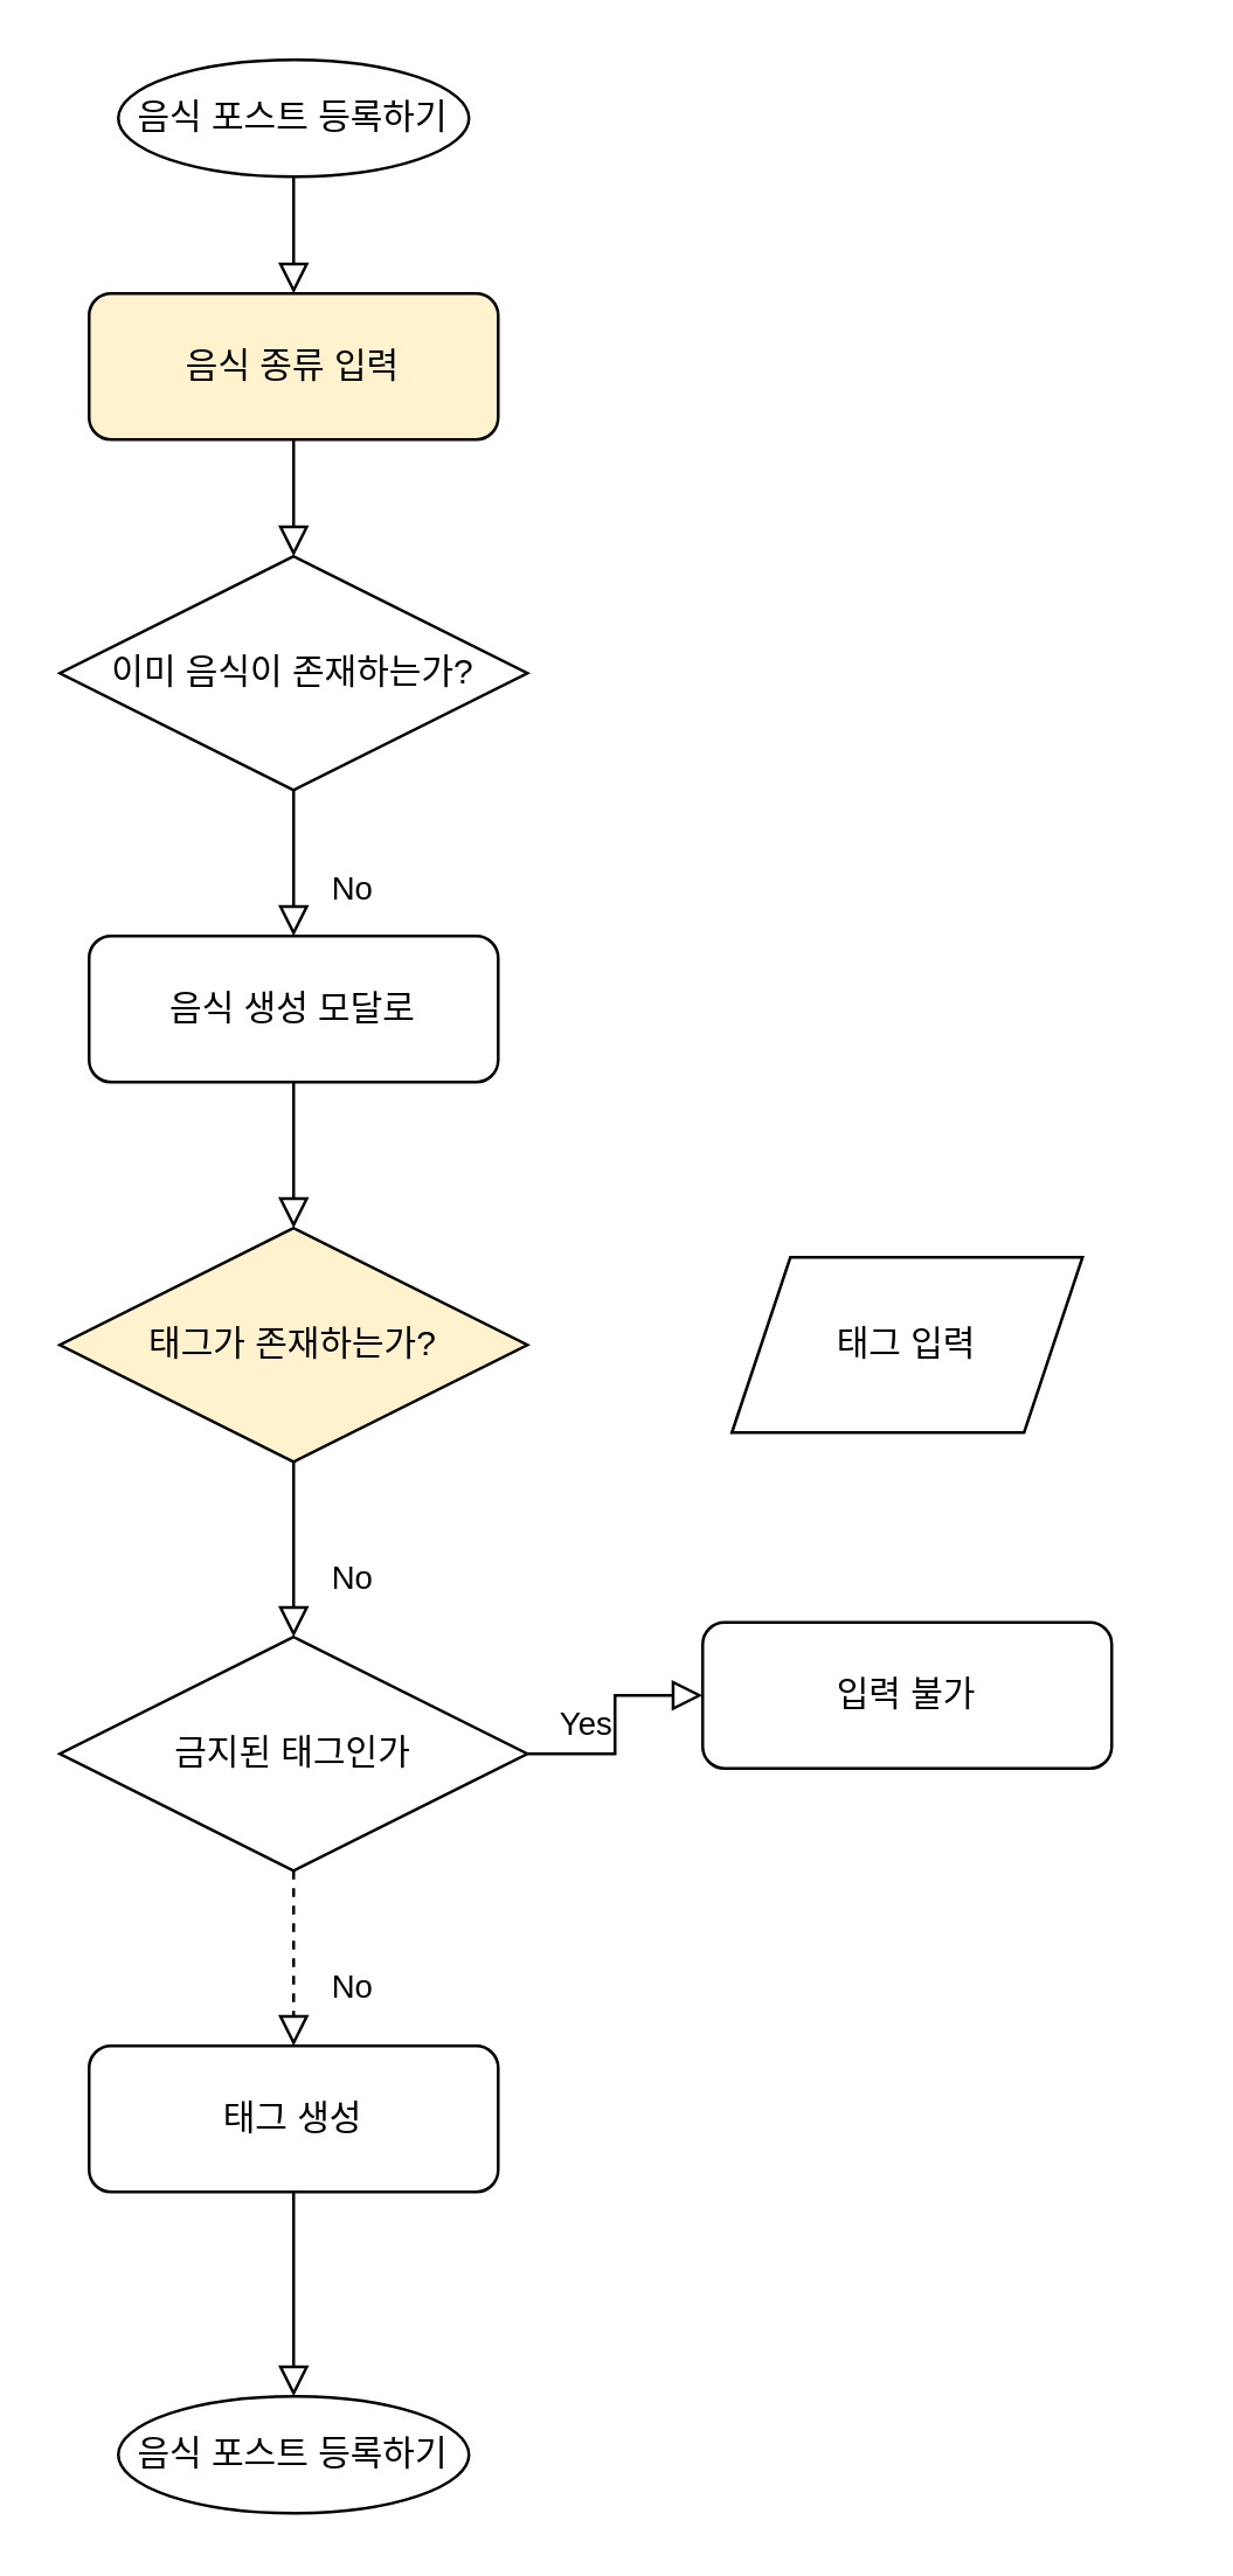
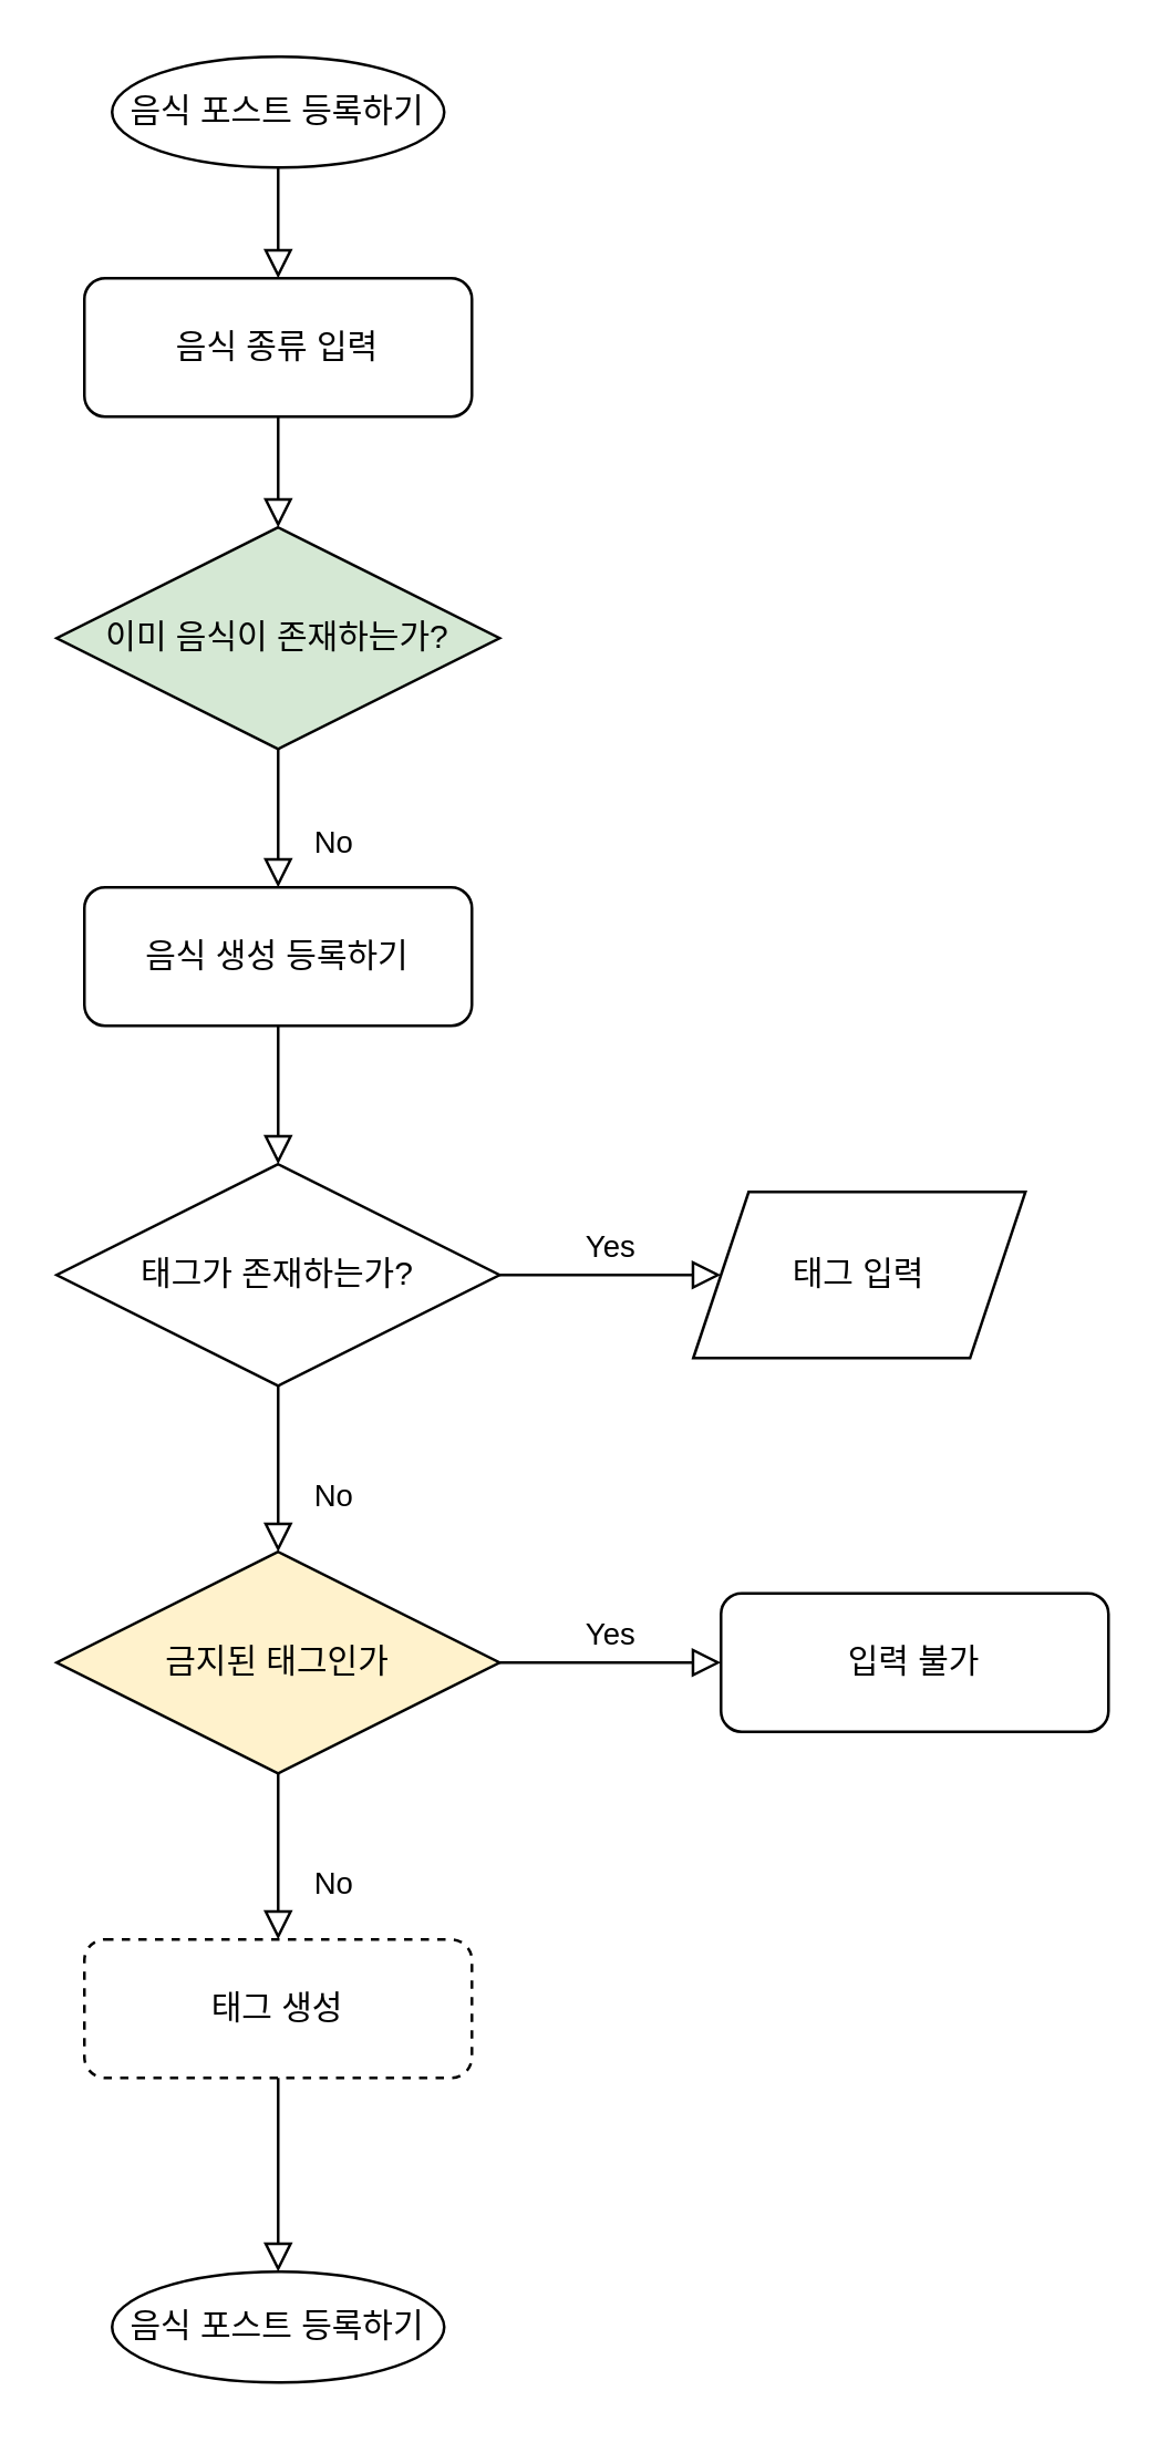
  <mxCell id="0" />
  <mxCell id="1" parent="0" />
  <mxCell id="2" value="음식 포스트 등록하기" style="ellipse;whiteSpace=wrap;html=1;" vertex="1" parent="1"><mxGeometry x="40" y="20" width="120" height="40" as="geometry" /></mxCell>
  <mxCell id="3" value="" style="rounded=0;html=1;jettySize=auto;orthogonalLoop=1;fontSize=11;endArrow=block;endFill=0;endSize=8;strokeWidth=1;shadow=0;labelBackgroundColor=none;edgeStyle=orthogonalEdgeStyle;exitX=0.5;exitY=1;exitDx=0;exitDy=0;" edge="1" parent="1" source="2"><mxGeometry relative="1" as="geometry"><mxPoint x="-250" y="110" as="sourcePoint" /><mxPoint x="100" y="100" as="targetPoint" /></mxGeometry></mxCell>
- <mxCell id="4" value="음식 종류 입력" style="rounded=1;whiteSpace=wrap;html=1;fillColor=#fff2cc;" vertex="1" parent="1"><mxGeometry x="30" y="100" width="140" height="50" as="geometry" /></mxCell>
+ <mxCell id="4" value="음식 종류 입력" style="rounded=1;whiteSpace=wrap;html=1;" vertex="1" parent="1"><mxGeometry x="30" y="100" width="140" height="50" as="geometry" /></mxCell>
  <mxCell id="5" value="" style="rounded=0;html=1;jettySize=auto;orthogonalLoop=1;fontSize=11;endArrow=block;endFill=0;endSize=8;strokeWidth=1;shadow=0;labelBackgroundColor=none;edgeStyle=orthogonalEdgeStyle;exitX=0.5;exitY=1;exitDx=0;exitDy=0;" edge="1" parent="1" source="4"><mxGeometry relative="1" as="geometry"><mxPoint x="110" y="70" as="sourcePoint" /><mxPoint x="100" y="190" as="targetPoint" /></mxGeometry></mxCell>
- <mxCell id="6" value="이미 음식이 존재하는가?" style="rhombus;whiteSpace=wrap;html=1;" vertex="1" parent="1"><mxGeometry x="20" y="190" width="160" height="80" as="geometry" /></mxCell>
- <mxCell id="7" value="음식 생성 모달로" style="rounded=1;whiteSpace=wrap;html=1;" vertex="1" parent="1"><mxGeometry x="30" y="320" width="140" height="50" as="geometry" /></mxCell>
+ <mxCell id="6" value="이미 음식이 존재하는가?" style="rhombus;whiteSpace=wrap;html=1;fillColor=#d5e8d4;" vertex="1" parent="1"><mxGeometry x="20" y="190" width="160" height="80" as="geometry" /></mxCell>
+ <mxCell id="7" value="음식 생성 등록하기" style="rounded=1;whiteSpace=wrap;html=1;" vertex="1" parent="1"><mxGeometry x="30" y="320" width="140" height="50" as="geometry" /></mxCell>
  <mxCell id="8" value="" style="rounded=0;html=1;jettySize=auto;orthogonalLoop=1;fontSize=11;endArrow=block;endFill=0;endSize=8;strokeWidth=1;shadow=0;labelBackgroundColor=none;edgeStyle=orthogonalEdgeStyle;exitX=0.5;exitY=1;exitDx=0;exitDy=0;" edge="1" parent="1" source="7"><mxGeometry relative="1" as="geometry"><mxPoint x="110" y="160" as="sourcePoint" /><mxPoint x="100" y="420" as="targetPoint" /></mxGeometry></mxCell>
- <mxCell id="9" value="태그가 존재하는가?" style="rhombus;whiteSpace=wrap;html=1;fillColor=#fff2cc;" vertex="1" parent="1"><mxGeometry x="20" y="420" width="160" height="80" as="geometry" /></mxCell>
+ <mxCell id="9" value="태그가 존재하는가?" style="rhombus;whiteSpace=wrap;html=1;" vertex="1" parent="1"><mxGeometry x="20" y="420" width="160" height="80" as="geometry" /></mxCell>
+ <mxCell id="10" value="Yes" style="edgeStyle=orthogonalEdgeStyle;rounded=0;html=1;jettySize=auto;orthogonalLoop=1;fontSize=11;endArrow=block;endFill=0;endSize=8;strokeWidth=1;shadow=0;labelBackgroundColor=none;exitX=1;exitY=0.5;exitDx=0;exitDy=0;entryX=0;entryY=0.5;entryDx=0;entryDy=0;" edge="1" parent="1" source="9" target="11"><mxGeometry y="10" relative="1" as="geometry"><mxPoint as="offset" /><mxPoint x="190" y="240" as="sourcePoint" /><mxPoint x="250" y="460" as="targetPoint" /></mxGeometry></mxCell>
  <mxCell id="11" value="태그 입력" style="shape=parallelogram;perimeter=parallelogramPerimeter;whiteSpace=wrap;html=1;fixedSize=1;" vertex="1" parent="1"><mxGeometry x="250" y="430" width="120" height="60" as="geometry" /></mxCell>
  <mxCell id="12" value="No" style="rounded=0;html=1;jettySize=auto;orthogonalLoop=1;fontSize=11;endArrow=block;endFill=0;endSize=8;strokeWidth=1;shadow=0;labelBackgroundColor=none;edgeStyle=orthogonalEdgeStyle;exitX=0.5;exitY=1;exitDx=0;exitDy=0;" edge="1" parent="1" source="6"><mxGeometry x="0.333" y="20" relative="1" as="geometry"><mxPoint as="offset" /><mxPoint x="-250" y="360" as="sourcePoint" /><mxPoint x="100" y="320" as="targetPoint" /></mxGeometry></mxCell>
  <mxCell id="13" value="No" style="rounded=0;html=1;jettySize=auto;orthogonalLoop=1;fontSize=11;endArrow=block;endFill=0;endSize=8;strokeWidth=1;shadow=0;labelBackgroundColor=none;edgeStyle=orthogonalEdgeStyle;exitX=0.5;exitY=1;exitDx=0;exitDy=0;" edge="1" parent="1" source="9"><mxGeometry x="0.333" y="20" relative="1" as="geometry"><mxPoint as="offset" /><mxPoint x="110" y="280" as="sourcePoint" /><mxPoint x="100" y="560" as="targetPoint" /></mxGeometry></mxCell>
- <mxCell id="14" value="금지된 태그인가" style="rhombus;whiteSpace=wrap;html=1;" vertex="1" parent="1"><mxGeometry x="20" y="560" width="160" height="80" as="geometry" /></mxCell>
+ <mxCell id="14" value="금지된 태그인가" style="rhombus;whiteSpace=wrap;html=1;fillColor=#fff2cc;" vertex="1" parent="1"><mxGeometry x="20" y="560" width="160" height="80" as="geometry" /></mxCell>
  <mxCell id="15" value="Yes" style="edgeStyle=orthogonalEdgeStyle;rounded=0;html=1;jettySize=auto;orthogonalLoop=1;fontSize=11;endArrow=block;endFill=0;endSize=8;strokeWidth=1;shadow=0;labelBackgroundColor=none;exitX=1;exitY=0.5;exitDx=0;exitDy=0;entryX=0;entryY=0.5;entryDx=0;entryDy=0;" edge="1" parent="1" source="14" target="16"><mxGeometry y="10" relative="1" as="geometry"><mxPoint as="offset" /><mxPoint x="190" y="470" as="sourcePoint" /><mxPoint x="260" y="600" as="targetPoint" /></mxGeometry></mxCell>
- <mxCell id="16" value="입력 불가" style="rounded=1;whiteSpace=wrap;html=1;" vertex="1" parent="1"><mxGeometry x="240" y="555" width="140" height="50" as="geometry" /></mxCell>
- <mxCell id="17" value="No" style="rounded=0;html=1;jettySize=auto;orthogonalLoop=1;fontSize=11;endArrow=block;endFill=0;endSize=8;strokeWidth=1;shadow=0;labelBackgroundColor=none;edgeStyle=orthogonalEdgeStyle;exitX=0.5;exitY=1;exitDx=0;exitDy=0;entryX=0.5;entryY=0;entryDx=0;entryDy=0;dashed=1;" edge="1" parent="1" source="14" target="18"><mxGeometry x="0.333" y="20" relative="1" as="geometry"><mxPoint as="offset" /><mxPoint x="110" y="510" as="sourcePoint" /><mxPoint x="100" y="690" as="targetPoint" /></mxGeometry></mxCell>
- <mxCell id="18" value="태그 생성" style="rounded=1;whiteSpace=wrap;html=1;" vertex="1" parent="1"><mxGeometry x="30" y="700" width="140" height="50" as="geometry" /></mxCell>
+ <mxCell id="16" value="입력 불가" style="rounded=1;whiteSpace=wrap;html=1;" vertex="1" parent="1"><mxGeometry x="260" y="575" width="140" height="50" as="geometry" /></mxCell>
+ <mxCell id="17" value="No" style="rounded=0;html=1;jettySize=auto;orthogonalLoop=1;fontSize=11;endArrow=block;endFill=0;endSize=8;strokeWidth=1;shadow=0;labelBackgroundColor=none;edgeStyle=orthogonalEdgeStyle;exitX=0.5;exitY=1;exitDx=0;exitDy=0;entryX=0.5;entryY=0;entryDx=0;entryDy=0;" edge="1" parent="1" source="14" target="18"><mxGeometry x="0.333" y="20" relative="1" as="geometry"><mxPoint as="offset" /><mxPoint x="110" y="510" as="sourcePoint" /><mxPoint x="100" y="690" as="targetPoint" /></mxGeometry></mxCell>
+ <mxCell id="18" value="태그 생성" style="rounded=1;whiteSpace=wrap;html=1;dashed=1;" vertex="1" parent="1"><mxGeometry x="30" y="700" width="140" height="50" as="geometry" /></mxCell>
  <mxCell id="19" value="음식 포스트 등록하기" style="ellipse;whiteSpace=wrap;html=1;" vertex="1" parent="1"><mxGeometry x="40" y="820" width="120" height="40" as="geometry" /></mxCell>
  <mxCell id="20" value="" style="rounded=0;html=1;jettySize=auto;orthogonalLoop=1;fontSize=11;endArrow=block;endFill=0;endSize=8;strokeWidth=1;shadow=0;labelBackgroundColor=none;edgeStyle=orthogonalEdgeStyle;entryX=0.5;entryY=0;entryDx=0;entryDy=0;exitX=0.5;exitY=1;exitDx=0;exitDy=0;" edge="1" parent="1" source="18" target="19"><mxGeometry relative="1" as="geometry"><mxPoint x="-50" y="770" as="sourcePoint" /><mxPoint x="30" y="800" as="targetPoint" /></mxGeometry></mxCell>
